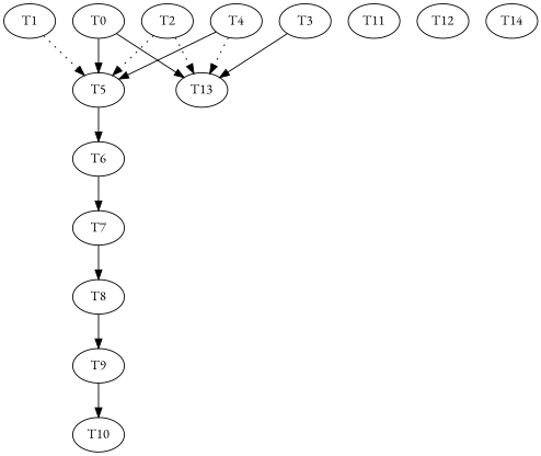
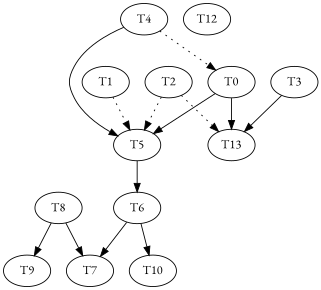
  digraph {
    fontname="EB Garamond"
    node [fontname="EB Garamond"]
    edge [fontname="EB Garamond" style=solid]
    T0
    T5
    T13
    T6
    T7
    T1
    T2
    T3
    T4
    T8
    T9
    T10
-   T11
    T12
-   T14
    T0 -> T5
    T0 -> T13
    T5 -> T6
    T6 -> T7
-   T7 -> T8
+   T8 -> T7
    T1 -> T5 [style=dotted]
    T2 -> T5 [style=dotted]
    T2 -> T13 [style=dotted]
    T3 -> T13
    T4 -> T5
-   T4 -> T13 [style=dotted]
+   T4 -> T0 [style=dotted]
    T8 -> T9
-   T9 -> T10
+   T6 -> T10
  }
